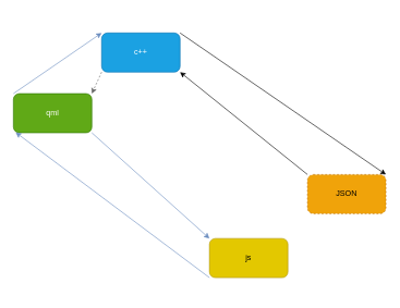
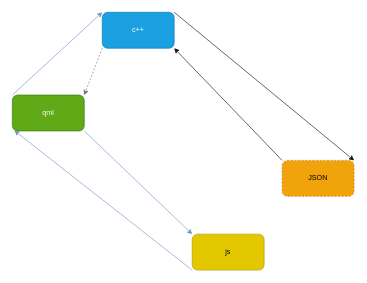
  <mxCell id="0" />
  <mxCell id="1" parent="0" />
  <mxCell id="2" style="rounded=0;orthogonalLoop=1;jettySize=auto;html=1;exitX=0;exitY=0;exitDx=0;exitDy=0;entryX=0;entryY=0;entryDx=0;entryDy=0;fillColor=#dae8fc;strokeColor=#6c8ebf;" edge="1" parent="1" source="4" target="7"><mxGeometry relative="1" as="geometry" /></mxCell>
  <mxCell id="3" style="rounded=0;orthogonalLoop=1;jettySize=auto;html=1;entryX=0;entryY=0;entryDx=0;entryDy=0;exitX=1;exitY=1;exitDx=0;exitDy=0;fillColor=#dae8fc;strokeColor=#6c8ebf;" edge="1" parent="1" source="4" target="9"><mxGeometry relative="1" as="geometry" /></mxCell>
- <mxCell id="4" value="qml" style="rounded=1;whiteSpace=wrap;html=1;fillColor=#60a917;fontColor=#ffffff;strokeColor=#2D7600;" vertex="1" parent="1"><mxGeometry x="20" y="143" width="120" height="60" as="geometry" /></mxCell>
+ <mxCell id="4" value="qml" style="rounded=1;whiteSpace=wrap;html=1;fillColor=#60a917;fontColor=#ffffff;strokeColor=#2D7600;" vertex="1" parent="1"><mxGeometry x="20" y="158" width="120" height="60" as="geometry" /></mxCell>
  <mxCell id="5" style="rounded=0;orthogonalLoop=1;jettySize=auto;html=1;entryX=1;entryY=0;entryDx=0;entryDy=0;exitX=0;exitY=1;exitDx=0;exitDy=0;fillColor=#f5f5f5;strokeColor=#666666;dashed=1;" edge="1" parent="1" source="7" target="4"><mxGeometry relative="1" as="geometry" /></mxCell>
  <mxCell id="6" style="rounded=0;orthogonalLoop=1;jettySize=auto;html=1;entryX=1;entryY=0;entryDx=0;entryDy=0;exitX=1;exitY=0;exitDx=0;exitDy=0;" edge="1" parent="1" source="7" target="11"><mxGeometry relative="1" as="geometry" /></mxCell>
- <mxCell id="7" value="c++" style="rounded=1;whiteSpace=wrap;html=1;fillColor=#1ba1e2;fontColor=#ffffff;strokeColor=#006EAF;" vertex="1" parent="1"><mxGeometry x="155" y="50" width="120" height="60" as="geometry" /></mxCell>
+ <mxCell id="7" value="c++" style="rounded=1;whiteSpace=wrap;html=1;fillColor=#1ba1e2;fontColor=#ffffff;strokeColor=#006EAF;" vertex="1" parent="1"><mxGeometry x="170" y="20" width="120" height="60" as="geometry" /></mxCell>
  <mxCell id="8" style="rounded=0;orthogonalLoop=1;jettySize=auto;html=1;exitX=0;exitY=1;exitDx=0;exitDy=0;entryX=0.029;entryY=0.99;entryDx=0;entryDy=0;entryPerimeter=0;fillColor=#dae8fc;strokeColor=#6c8ebf;" edge="1" parent="1" source="9" target="4"><mxGeometry relative="1" as="geometry"><mxPoint x="200" y="470" as="sourcePoint" /></mxGeometry></mxCell>
- <mxCell id="9" value="js" style="rounded=1;whiteSpace=wrap;html=1;fillColor=#e3c800;fontColor=#000000;strokeColor=#B09500;" vertex="1" parent="1"><mxGeometry x="320" y="365" width="120" height="60" as="geometry" /></mxCell>
+ <mxCell id="9" value="js" style="rounded=1;whiteSpace=wrap;html=1;fillColor=#e3c800;fontColor=#000000;strokeColor=#B09500;" vertex="1" parent="1"><mxGeometry x="320" y="390" width="120" height="60" as="geometry" /></mxCell>
  <mxCell id="10" style="rounded=0;orthogonalLoop=1;jettySize=auto;html=1;entryX=1;entryY=1;entryDx=0;entryDy=0;exitX=0;exitY=0;exitDx=0;exitDy=0;" edge="1" parent="1" source="11" target="7"><mxGeometry relative="1" as="geometry" /></mxCell>
  <mxCell id="11" value="JSON" style="rounded=1;whiteSpace=wrap;html=1;fillColor=#f0a30a;fontColor=#000000;strokeColor=#BD7000;dashed=1;" vertex="1" parent="1"><mxGeometry x="470" y="267" width="120" height="60" as="geometry" /></mxCell>
